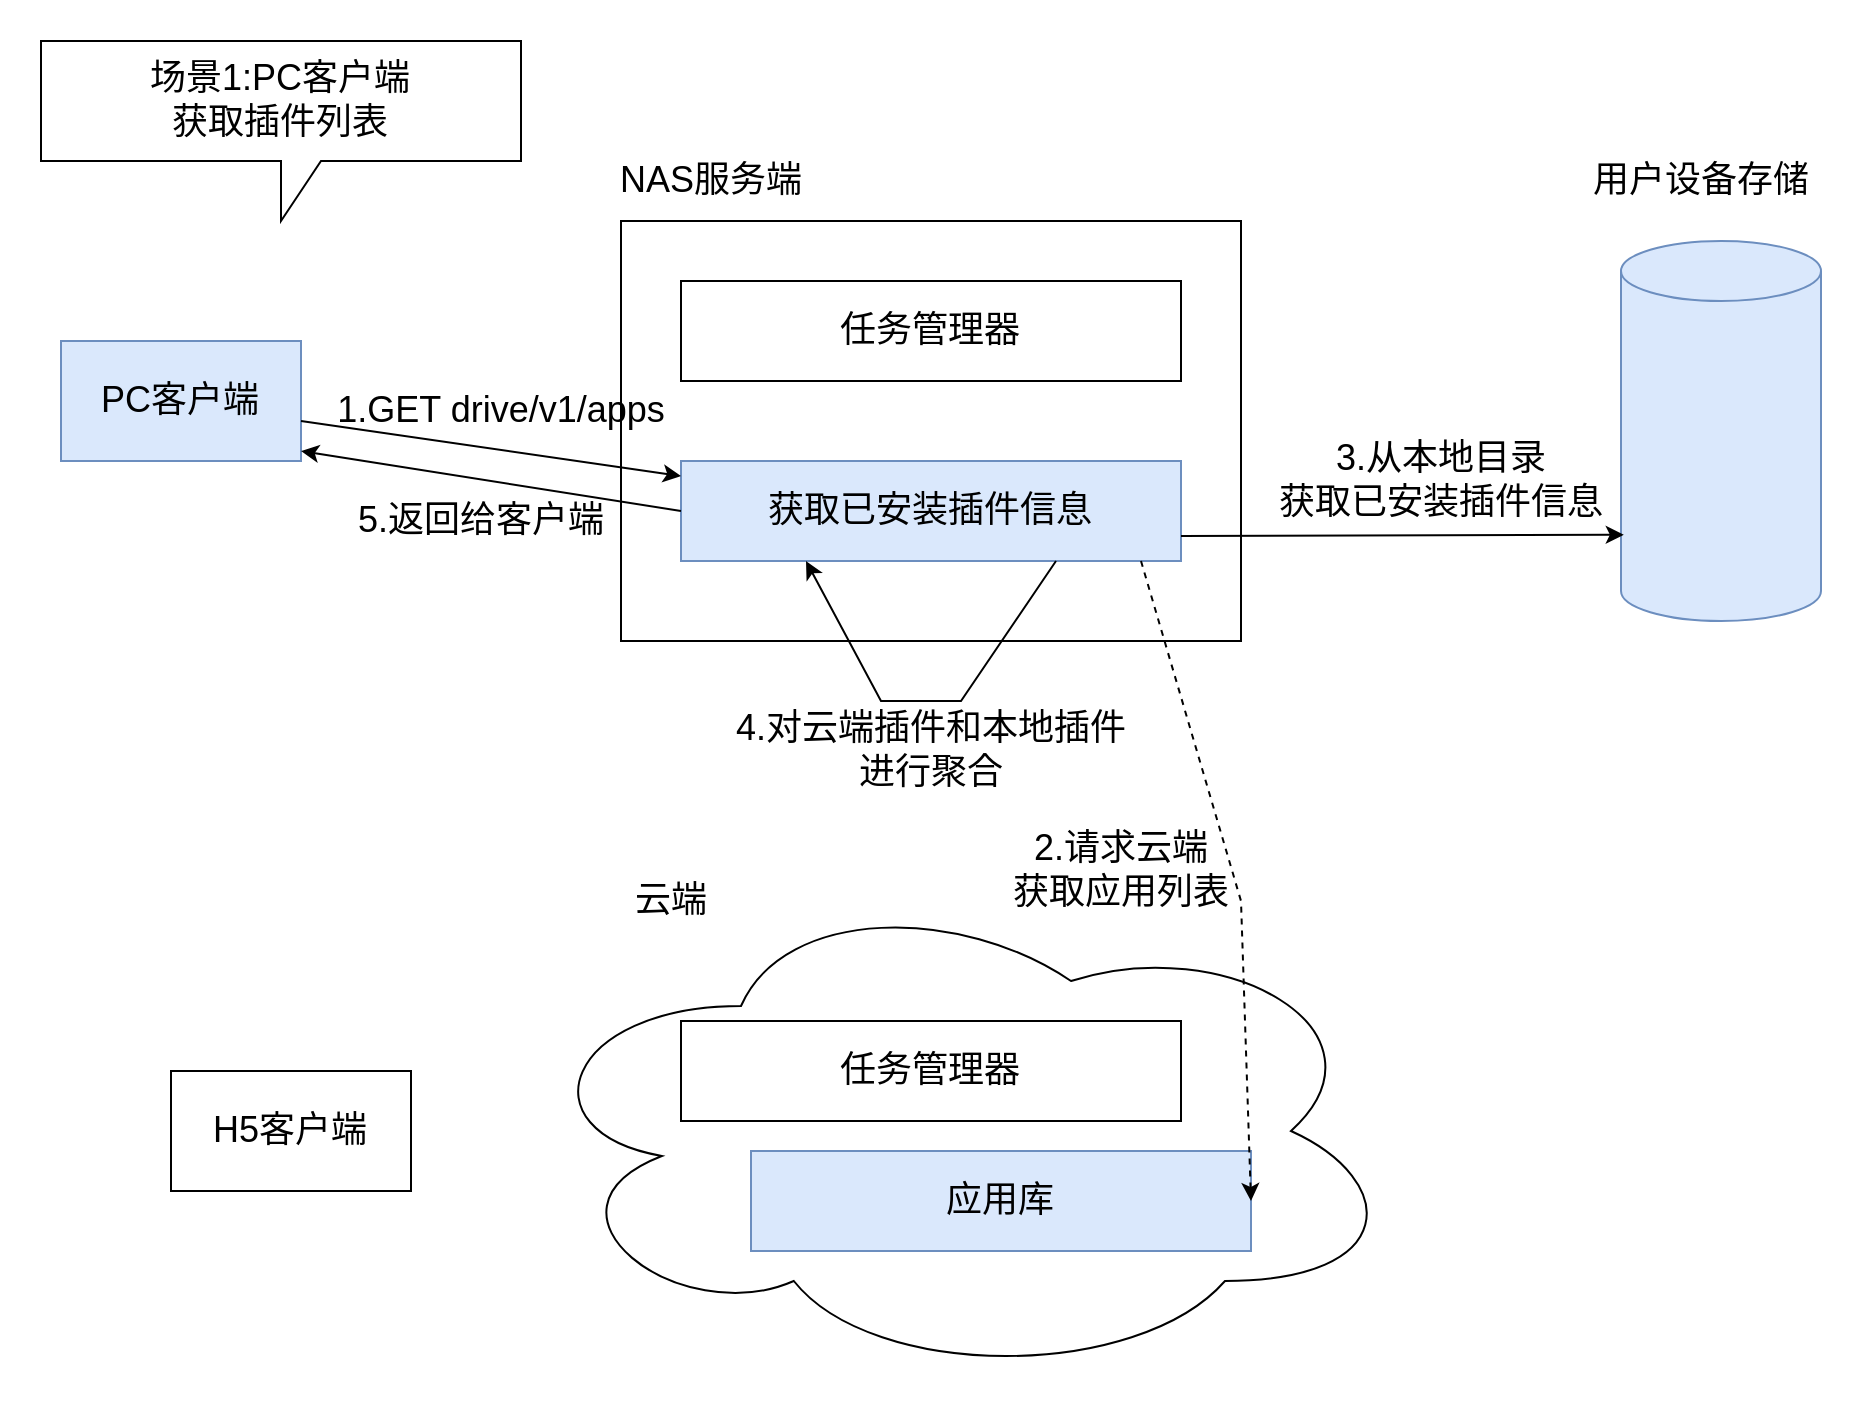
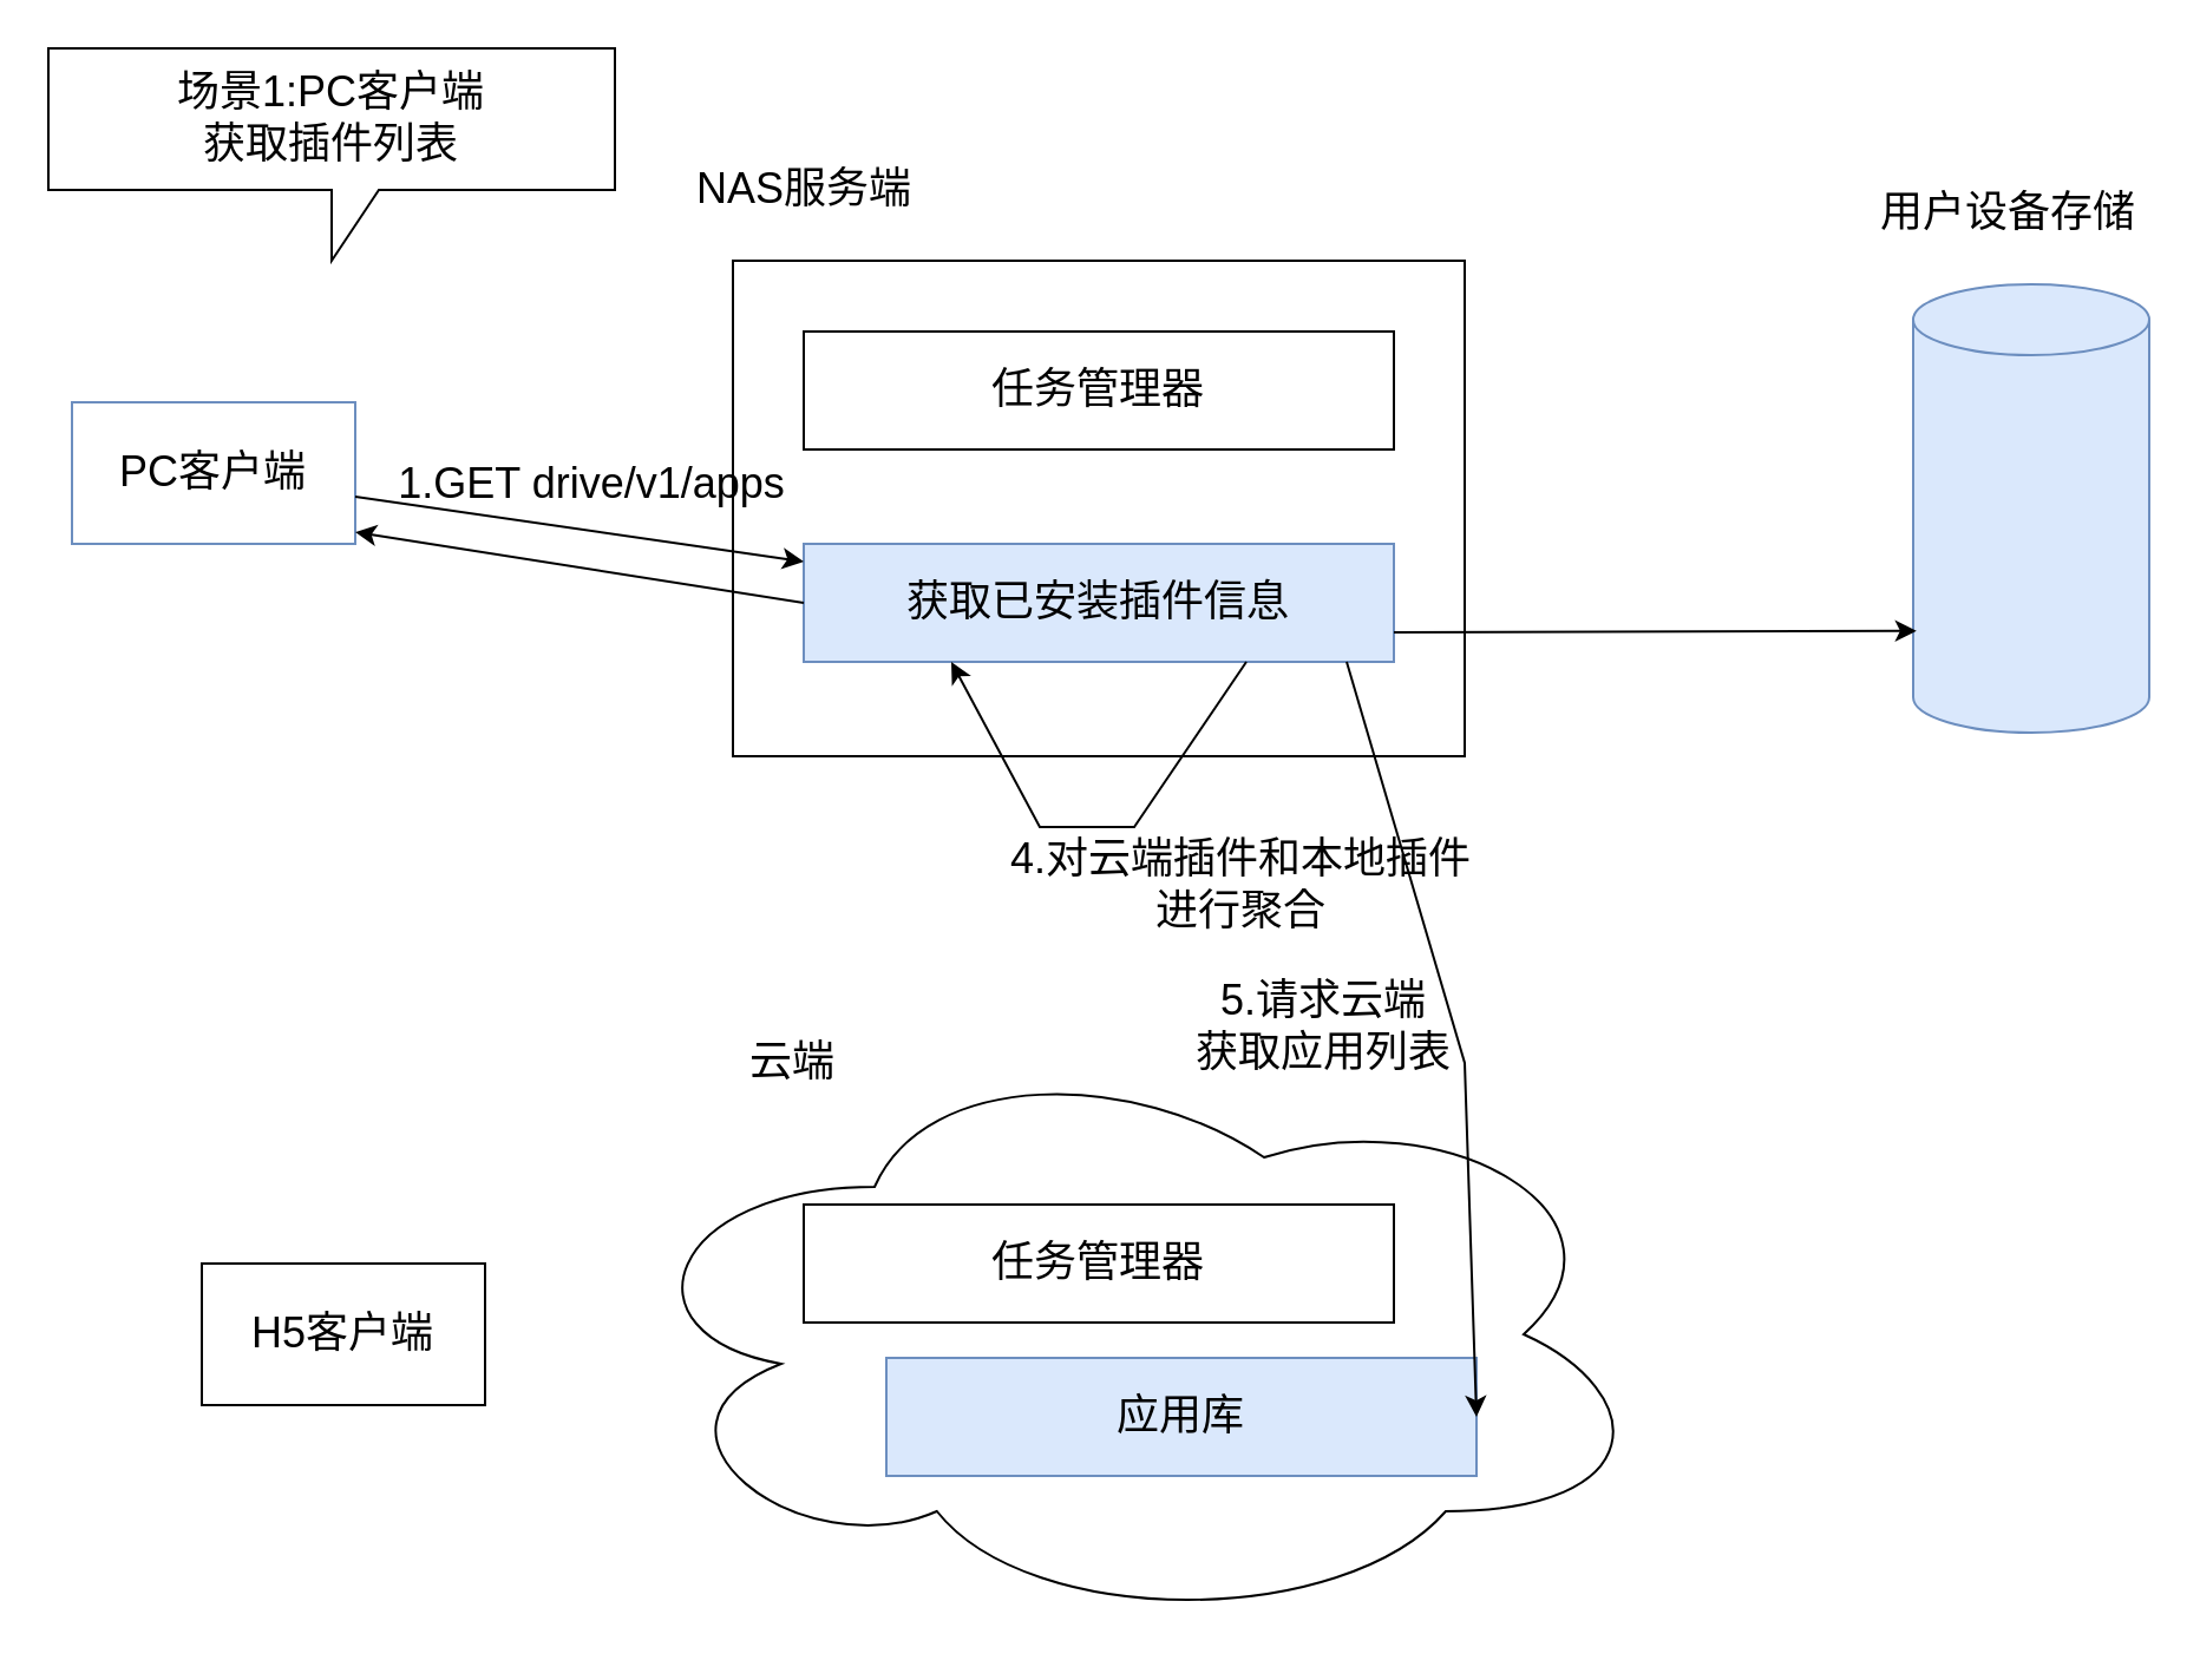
  <mxCell id="0" />
  <mxCell id="1" parent="0" />
- <mxCell id="2" value="&lt;font style=&quot;font-size: 18px&quot;&gt;PC客户端&lt;/font&gt;" style="rounded=0;whiteSpace=wrap;html=1;fillColor=#dae8fc;strokeColor=#6c8ebf;" parent="1" vertex="1"><mxGeometry x="30" y="170" width="120" height="60" as="geometry" /></mxCell>
+ <mxCell id="2" value="&lt;font style=&quot;font-size: 18px&quot;&gt;PC客户端&lt;/font&gt;" style="rounded=0;whiteSpace=wrap;html=1;fillColor=#ffffff;strokeColor=#6c8ebf;" parent="1" vertex="1"><mxGeometry x="30" y="170" width="120" height="60" as="geometry" /></mxCell>
  <mxCell id="3" value="" style="rounded=0;whiteSpace=wrap;html=1;" parent="1" vertex="1"><mxGeometry x="310" y="110" width="310" height="210" as="geometry" /></mxCell>
- <mxCell id="4" value="&lt;font style=&quot;font-size: 18px&quot;&gt;NAS服务端&lt;/font&gt;" style="text;html=1;align=center;verticalAlign=middle;resizable=0;points=[];autosize=1;strokeColor=none;fillColor=none;" parent="1" vertex="1"><mxGeometry x="300" y="80" width="110" height="20" as="geometry" /></mxCell>
+ <mxCell id="4" value="&lt;font style=&quot;font-size: 18px&quot;&gt;NAS服务端&lt;/font&gt;" style="text;html=1;align=center;verticalAlign=middle;resizable=0;points=[];autosize=1;strokeColor=none;fillColor=none;" parent="1" vertex="1"><mxGeometry x="285" y="70" width="110" height="20" as="geometry" /></mxCell>
  <mxCell id="5" value="任务管理器" style="rounded=0;whiteSpace=wrap;html=1;fontSize=18;" parent="1" vertex="1"><mxGeometry x="340" y="140" width="250" height="50" as="geometry" /></mxCell>
  <mxCell id="6" value="获取已安装插件信息" style="rounded=0;whiteSpace=wrap;html=1;fontSize=18;fillColor=#dae8fc;strokeColor=#6c8ebf;" parent="1" vertex="1"><mxGeometry x="340" y="230" width="250" height="50" as="geometry" /></mxCell>
  <mxCell id="7" value="" style="ellipse;shape=cloud;whiteSpace=wrap;html=1;fontSize=18;" parent="1" vertex="1"><mxGeometry x="260" y="440" width="440" height="250" as="geometry" /></mxCell>
  <mxCell id="8" value="&lt;font style=&quot;font-size: 18px&quot;&gt;云端&lt;/font&gt;" style="text;html=1;align=center;verticalAlign=middle;resizable=0;points=[];autosize=1;strokeColor=none;fillColor=none;" parent="1" vertex="1"><mxGeometry x="310" y="440" width="50" height="20" as="geometry" /></mxCell>
  <mxCell id="9" value="任务管理器" style="rounded=0;whiteSpace=wrap;html=1;fontSize=18;" parent="1" vertex="1"><mxGeometry x="340" y="510" width="250" height="50" as="geometry" /></mxCell>
  <mxCell id="10" value="&lt;font style=&quot;font-size: 18px&quot;&gt;H5客户端&lt;/font&gt;" style="rounded=0;whiteSpace=wrap;html=1;" parent="1" vertex="1"><mxGeometry x="85" y="535" width="120" height="60" as="geometry" /></mxCell>
  <mxCell id="11" value="应用库" style="rounded=0;whiteSpace=wrap;html=1;fontSize=18;fillColor=#dae8fc;strokeColor=#6c8ebf;" parent="1" vertex="1"><mxGeometry x="375" y="575" width="250" height="50" as="geometry" /></mxCell>
  <mxCell id="12" value="场景1:PC客户端&lt;br&gt;获取插件列表" style="shape=callout;whiteSpace=wrap;html=1;perimeter=calloutPerimeter;fontSize=18;" parent="1" vertex="1"><mxGeometry x="20" y="20" width="240" height="90" as="geometry" /></mxCell>
  <mxCell id="13" value="" style="endArrow=classic;html=1;rounded=0;fontSize=18;exitX=1;exitY=0.5;exitDx=0;exitDy=0;entryX=0;entryY=0.25;entryDx=0;entryDy=0;" parent="1" edge="1"><mxGeometry width="50" height="50" relative="1" as="geometry"><mxPoint x="150" y="210" as="sourcePoint" /><mxPoint x="340" y="237.5" as="targetPoint" /></mxGeometry></mxCell>
  <mxCell id="14" value="1.GET drive/v1/apps" style="text;html=1;align=center;verticalAlign=middle;resizable=0;points=[];autosize=1;strokeColor=none;fillColor=none;fontSize=18;" parent="1" vertex="1"><mxGeometry x="160" y="190" width="180" height="30" as="geometry" /></mxCell>
  <mxCell id="15" value="用户设备存储" style="text;html=1;align=center;verticalAlign=middle;resizable=0;points=[];autosize=1;strokeColor=none;fillColor=none;fontSize=18;" parent="1" vertex="1"><mxGeometry x="790" y="75" width="120" height="30" as="geometry" /></mxCell>
  <mxCell id="16" value="" style="shape=cylinder3;whiteSpace=wrap;html=1;boundedLbl=1;backgroundOutline=1;size=15;fontSize=18;fillColor=#dae8fc;strokeColor=#6c8ebf;" parent="1" vertex="1"><mxGeometry x="810" y="120" width="100" height="190" as="geometry" /></mxCell>
  <mxCell id="17" value="" style="endArrow=classic;html=1;rounded=0;fontSize=18;exitX=1;exitY=0.75;exitDx=0;exitDy=0;entryX=0.014;entryY=0.773;entryDx=0;entryDy=0;entryPerimeter=0;" parent="1" source="6" target="16" edge="1"><mxGeometry width="50" height="50" relative="1" as="geometry"><mxPoint x="670" y="360" as="sourcePoint" /><mxPoint x="720" y="310" as="targetPoint" /></mxGeometry></mxCell>
- <mxCell id="18" value="3.从本地目录&lt;br&gt;获取已安装插件信息" style="text;html=1;align=center;verticalAlign=middle;resizable=0;points=[];autosize=1;strokeColor=none;fillColor=none;fontSize=18;" parent="1" vertex="1"><mxGeometry x="630" y="215" width="180" height="50" as="geometry" /></mxCell>
  <mxCell id="19" value="" style="endArrow=classic;html=1;rounded=0;fontSize=18;exitX=0.75;exitY=1;exitDx=0;exitDy=0;entryX=0.25;entryY=1;entryDx=0;entryDy=0;" parent="1" source="6" target="6" edge="1"><mxGeometry width="50" height="50" relative="1" as="geometry"><mxPoint x="530" y="400" as="sourcePoint" /><mxPoint x="465" y="430" as="targetPoint" /><Array as="points"><mxPoint x="480" y="350" /><mxPoint x="440" y="350" /></Array></mxGeometry></mxCell>
- <mxCell id="20" value="4.对云端插件和本地插件&lt;br&gt;进行聚合" style="text;html=1;align=center;verticalAlign=middle;resizable=0;points=[];autosize=1;strokeColor=none;fillColor=none;fontSize=18;" parent="1" vertex="1"><mxGeometry x="360" y="350" width="210" height="50" as="geometry" /></mxCell>
+ <mxCell id="20" value="4.对云端插件和本地插件&lt;br&gt;进行聚合" style="text;html=1;align=center;verticalAlign=middle;resizable=0;points=[];autosize=1;strokeColor=none;fillColor=none;fontSize=18;" parent="1" vertex="1"><mxGeometry x="420" y="350" width="210" height="50" as="geometry" /></mxCell>
  <mxCell id="21" value="" style="endArrow=classic;html=1;rounded=0;fontSize=18;entryX=1;entryY=0.75;entryDx=0;entryDy=0;" parent="1" edge="1"><mxGeometry width="50" height="50" relative="1" as="geometry"><mxPoint x="340" y="255" as="sourcePoint" /><mxPoint x="150" y="225" as="targetPoint" /></mxGeometry></mxCell>
- <mxCell id="22" value="5.返回给客户端" style="text;html=1;align=center;verticalAlign=middle;resizable=0;points=[];autosize=1;strokeColor=none;fillColor=none;fontSize=18;" parent="1" vertex="1"><mxGeometry x="170" y="245" width="140" height="30" as="geometry" /></mxCell>
- <mxCell id="23" value="" style="endArrow=classic;html=1;rounded=0;fontSize=18;entryX=1;entryY=0.5;entryDx=0;entryDy=0;exitX=0.92;exitY=1;exitDx=0;exitDy=0;exitPerimeter=0;dashed=1;" parent="1" source="6" target="11" edge="1"><mxGeometry width="50" height="50" relative="1" as="geometry"><mxPoint x="580" y="370" as="sourcePoint" /><mxPoint x="821.4" y="276.87" as="targetPoint" /><Array as="points"><mxPoint x="620" y="450" /></Array></mxGeometry></mxCell>
- <mxCell id="24" value="2.请求云端&lt;br&gt;获取应用列表" style="text;html=1;align=center;verticalAlign=middle;resizable=0;points=[];autosize=1;strokeColor=none;fillColor=none;fontSize=18;" parent="1" vertex="1"><mxGeometry x="500" y="410" width="120" height="50" as="geometry" /></mxCell>
+ <mxCell id="23" value="" style="endArrow=classic;html=1;rounded=0;fontSize=18;entryX=1;entryY=0.5;entryDx=0;entryDy=0;exitX=0.92;exitY=1;exitDx=0;exitDy=0;exitPerimeter=0;" parent="1" source="6" target="11" edge="1"><mxGeometry width="50" height="50" relative="1" as="geometry"><mxPoint x="580" y="370" as="sourcePoint" /><mxPoint x="821.4" y="276.87" as="targetPoint" /><Array as="points"><mxPoint x="620" y="450" /></Array></mxGeometry></mxCell>
+ <mxCell id="24" value="5.请求云端&lt;br&gt;获取应用列表" style="text;html=1;align=center;verticalAlign=middle;resizable=0;points=[];autosize=1;strokeColor=none;fillColor=none;fontSize=18;" parent="1" vertex="1"><mxGeometry x="500" y="410" width="120" height="50" as="geometry" /></mxCell>
